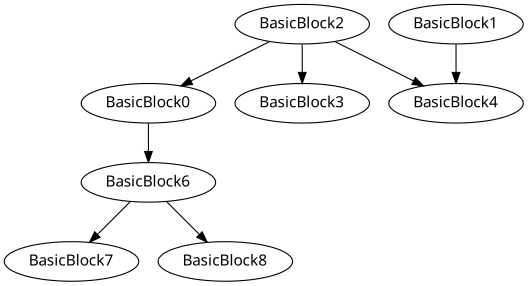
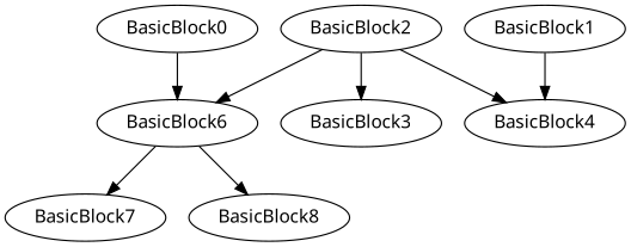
  digraph {
    fontname="Noto Sans"
    node [fontname="Noto Sans"]
    edge [fontname="Noto Sans"]
    n1 [label=BasicBlock0]
    BasicBlock6
    BasicBlock7
    BasicBlock8
    BasicBlock2
    BasicBlock3
    BasicBlock4
    BasicBlock1
    n1 -> BasicBlock6
    BasicBlock6 -> BasicBlock7
    BasicBlock6 -> BasicBlock8
-   BasicBlock2 -> n1
+   BasicBlock2 -> BasicBlock6
    BasicBlock2 -> BasicBlock3
    BasicBlock2 -> BasicBlock4
    BasicBlock1 -> BasicBlock4
  }
